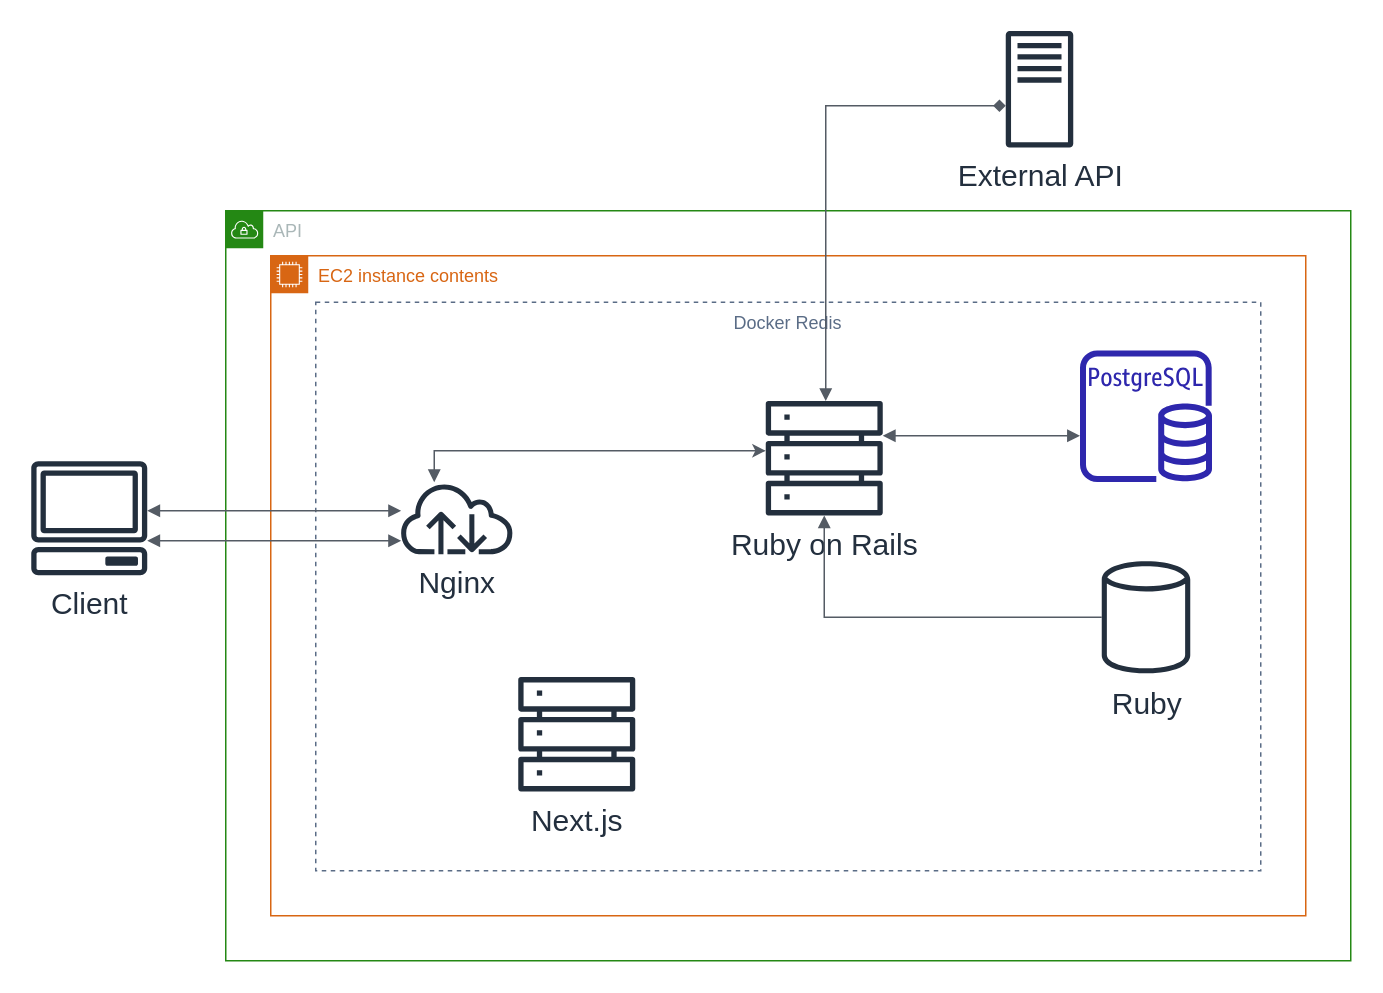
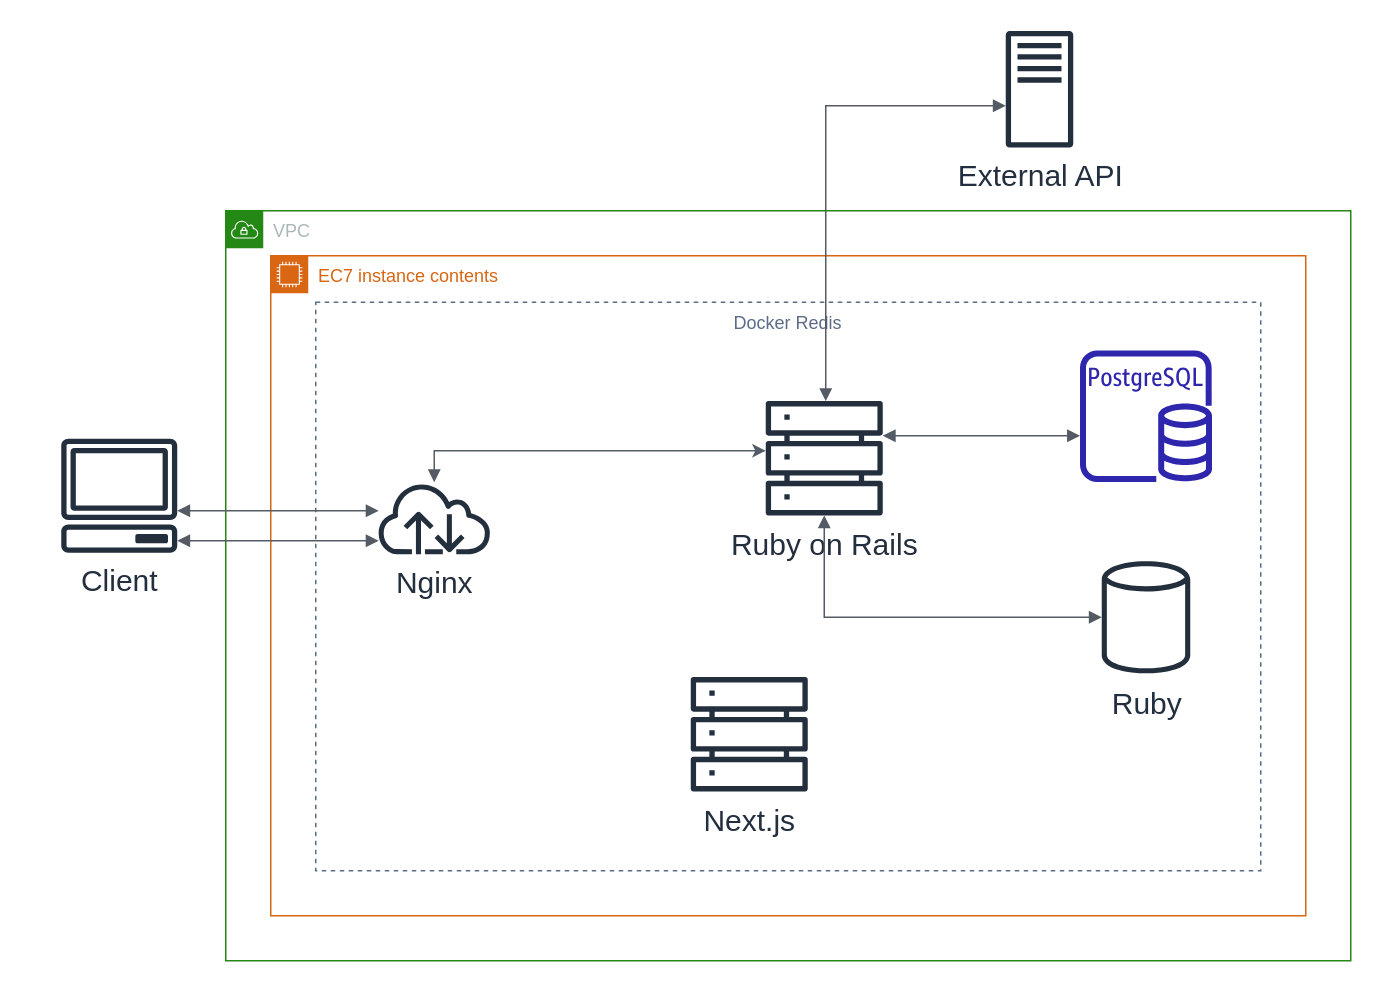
  <mxCell id="0" />
  <mxCell id="1" parent="0" />
- <mxCell id="2" value="API" style="points=[[0,0],[0.25,0],[0.5,0],[0.75,0],[1,0],[1,0.25],[1,0.5],[1,0.75],[1,1],[0.75,1],[0.5,1],[0.25,1],[0,1],[0,0.75],[0,0.5],[0,0.25]];outlineConnect=0;gradientColor=none;html=1;whiteSpace=wrap;fontSize=12;fontStyle=0;container=1;pointerEvents=0;collapsible=0;recursiveResize=0;shape=mxgraph.aws4.group;grIcon=mxgraph.aws4.group_vpc;strokeColor=#248814;fillColor=none;verticalAlign=top;align=left;spacingLeft=30;fontColor=#AAB7B8;dashed=0;" parent="1" vertex="1"><mxGeometry x="150" y="140" width="750" height="500" as="geometry" /></mxCell>
- <mxCell id="3" value="EC2 instance contents" style="points=[[0,0],[0.25,0],[0.5,0],[0.75,0],[1,0],[1,0.25],[1,0.5],[1,0.75],[1,1],[0.75,1],[0.5,1],[0.25,1],[0,1],[0,0.75],[0,0.5],[0,0.25]];outlineConnect=0;gradientColor=none;html=1;whiteSpace=wrap;fontSize=12;fontStyle=0;container=1;pointerEvents=0;collapsible=0;recursiveResize=0;shape=mxgraph.aws4.group;grIcon=mxgraph.aws4.group_ec2_instance_contents;strokeColor=#D86613;fillColor=none;verticalAlign=top;align=left;spacingLeft=30;fontColor=#D86613;dashed=0;" parent="2" vertex="1"><mxGeometry x="30" y="30" width="690" height="440" as="geometry" /></mxCell>
+ <mxCell id="2" value="VPC" style="points=[[0,0],[0.25,0],[0.5,0],[0.75,0],[1,0],[1,0.25],[1,0.5],[1,0.75],[1,1],[0.75,1],[0.5,1],[0.25,1],[0,1],[0,0.75],[0,0.5],[0,0.25]];outlineConnect=0;gradientColor=none;html=1;whiteSpace=wrap;fontSize=12;fontStyle=0;container=1;pointerEvents=0;collapsible=0;recursiveResize=0;shape=mxgraph.aws4.group;grIcon=mxgraph.aws4.group_vpc;strokeColor=#248814;fillColor=none;verticalAlign=top;align=left;spacingLeft=30;fontColor=#AAB7B8;dashed=0;" parent="1" vertex="1"><mxGeometry x="150" y="140" width="750" height="500" as="geometry" /></mxCell>
+ <mxCell id="3" value="EC7 instance contents" style="points=[[0,0],[0.25,0],[0.5,0],[0.75,0],[1,0],[1,0.25],[1,0.5],[1,0.75],[1,1],[0.75,1],[0.5,1],[0.25,1],[0,1],[0,0.75],[0,0.5],[0,0.25]];outlineConnect=0;gradientColor=none;html=1;whiteSpace=wrap;fontSize=12;fontStyle=0;container=1;pointerEvents=0;collapsible=0;recursiveResize=0;shape=mxgraph.aws4.group;grIcon=mxgraph.aws4.group_ec2_instance_contents;strokeColor=#D86613;fillColor=none;verticalAlign=top;align=left;spacingLeft=30;fontColor=#D86613;dashed=0;" parent="2" vertex="1"><mxGeometry x="30" y="30" width="690" height="440" as="geometry" /></mxCell>
  <mxCell id="4" value="Docker Redis" style="fillColor=none;strokeColor=#5A6C86;dashed=1;verticalAlign=top;fontStyle=0;fontColor=#5A6C86;whiteSpace=wrap;html=1;" parent="3" vertex="1"><mxGeometry x="30" y="31" width="630" height="379" as="geometry" /></mxCell>
  <mxCell id="5" value="" style="sketch=0;outlineConnect=0;fontColor=#232F3E;gradientColor=none;fillColor=#2E27AD;strokeColor=none;dashed=0;verticalLabelPosition=bottom;verticalAlign=top;align=center;html=1;fontSize=20;fontStyle=0;aspect=fixed;pointerEvents=1;shape=mxgraph.aws4.rds_postgresql_instance;" parent="3" vertex="1"><mxGeometry x="539.5" y="63" width="88" height="88" as="geometry" /></mxCell>
  <mxCell id="6" value="Ruby on Rails" style="sketch=0;outlineConnect=0;fontColor=#232F3E;gradientColor=none;fillColor=#232F3D;strokeColor=none;dashed=0;verticalLabelPosition=bottom;verticalAlign=top;align=center;html=1;fontSize=20;fontStyle=0;aspect=fixed;pointerEvents=1;shape=mxgraph.aws4.servers;" parent="3" vertex="1"><mxGeometry x="330" y="96" width="78" height="78" as="geometry" /></mxCell>
- <mxCell id="7" value="Next.js" style="sketch=0;outlineConnect=0;fontColor=#232F3E;gradientColor=none;fillColor=#232F3D;strokeColor=none;dashed=0;verticalLabelPosition=bottom;verticalAlign=top;align=center;html=1;fontSize=20;fontStyle=0;aspect=fixed;pointerEvents=1;shape=mxgraph.aws4.servers;" parent="3" vertex="1"><mxGeometry x="165" y="280" width="78" height="78" as="geometry" /></mxCell>
+ <mxCell id="7" value="Next.js" style="sketch=0;outlineConnect=0;fontColor=#232F3E;gradientColor=none;fillColor=#232F3D;strokeColor=none;dashed=0;verticalLabelPosition=bottom;verticalAlign=top;align=center;html=1;fontSize=20;fontStyle=0;aspect=fixed;pointerEvents=1;shape=mxgraph.aws4.servers;" parent="3" vertex="1"><mxGeometry x="280" y="280" width="78" height="78" as="geometry" /></mxCell>
  <mxCell id="8" value="Ruby" style="sketch=0;outlineConnect=0;fontColor=#232F3E;gradientColor=none;fillColor=#232F3D;strokeColor=none;dashed=0;verticalLabelPosition=bottom;verticalAlign=top;align=center;html=1;fontSize=20;fontStyle=0;aspect=fixed;pointerEvents=1;shape=mxgraph.aws4.generic_database;" parent="3" vertex="1"><mxGeometry x="554" y="202" width="59" height="78" as="geometry" /></mxCell>
  <mxCell id="9" value="" style="edgeStyle=orthogonalEdgeStyle;html=1;endArrow=block;elbow=vertical;startArrow=block;startFill=1;endFill=1;strokeColor=#545B64;rounded=0;" parent="3" source="6" target="5" edge="1"><mxGeometry width="100" relative="1" as="geometry"><mxPoint x="230" y="141" as="sourcePoint" /><mxPoint x="330" y="141" as="targetPoint" /><Array as="points"><mxPoint x="470" y="120" /><mxPoint x="470" y="120" /></Array></mxGeometry></mxCell>
- <mxCell id="10" value="" style="edgeStyle=orthogonalEdgeStyle;html=1;endArrow=none;elbow=vertical;startArrow=block;startFill=1;endFill=1;strokeColor=#545B64;rounded=0;" parent="3" source="6" target="8" edge="1"><mxGeometry width="100" relative="1" as="geometry"><mxPoint x="230" y="141" as="sourcePoint" /><mxPoint x="330" y="141" as="targetPoint" /><Array as="points"><mxPoint x="569" y="241" /></Array></mxGeometry></mxCell>
- <mxCell id="11" value="Nginx&lt;br style=&quot;font-size: 20px;&quot;&gt;" style="sketch=0;outlineConnect=0;fontColor=#232F3E;gradientColor=none;fillColor=#232F3D;strokeColor=none;dashed=0;verticalLabelPosition=bottom;verticalAlign=top;align=center;html=1;fontSize=20;fontStyle=0;aspect=fixed;pointerEvents=1;shape=mxgraph.aws4.internet;" parent="3" vertex="1"><mxGeometry x="85" y="151" width="78" height="48" as="geometry" /></mxCell>
+ <mxCell id="10" value="" style="edgeStyle=orthogonalEdgeStyle;html=1;endArrow=block;elbow=vertical;startArrow=block;startFill=1;endFill=1;strokeColor=#545B64;rounded=0;" parent="3" source="6" target="8" edge="1"><mxGeometry width="100" relative="1" as="geometry"><mxPoint x="230" y="141" as="sourcePoint" /><mxPoint x="330" y="141" as="targetPoint" /><Array as="points"><mxPoint x="569" y="241" /></Array></mxGeometry></mxCell>
+ <mxCell id="11" value="Nginx&lt;br style=&quot;font-size: 20px;&quot;&gt;" style="sketch=0;outlineConnect=0;fontColor=#232F3E;gradientColor=none;fillColor=#232F3D;strokeColor=none;dashed=0;verticalLabelPosition=bottom;verticalAlign=top;align=center;html=1;fontSize=20;fontStyle=0;aspect=fixed;pointerEvents=1;shape=mxgraph.aws4.internet;" parent="3" vertex="1"><mxGeometry x="70" y="151" width="78" height="48" as="geometry" /></mxCell>
  <mxCell id="12" style="edgeStyle=orthogonalEdgeStyle;rounded=0;orthogonalLoop=1;jettySize=auto;html=1;exitX=0.5;exitY=1;exitDx=0;exitDy=0;" parent="3" source="4" target="4" edge="1"><mxGeometry relative="1" as="geometry" /></mxCell>
  <mxCell id="13" value="" style="edgeStyle=orthogonalEdgeStyle;html=1;endArrow=classic;elbow=vertical;startArrow=block;startFill=1;strokeColor=#545B64;rounded=0;" edge="1" parent="3" source="11" target="6"><mxGeometry width="100" relative="1" as="geometry"><mxPoint x="230" y="130" as="sourcePoint" /><mxPoint x="330" y="130" as="targetPoint" /><Array as="points"><mxPoint x="109" y="130" /></Array></mxGeometry></mxCell>
- <mxCell id="14" value="&lt;font style=&quot;font-size: 20px;&quot;&gt;Client&lt;/font&gt;" style="sketch=0;outlineConnect=0;fontColor=#232F3E;gradientColor=none;fillColor=#232F3D;strokeColor=none;dashed=0;verticalLabelPosition=bottom;verticalAlign=top;align=center;html=1;fontSize=20;fontStyle=0;aspect=fixed;pointerEvents=1;shape=mxgraph.aws4.client;" parent="1" vertex="1"><mxGeometry x="20" y="307" width="78" height="76" as="geometry" /></mxCell>
+ <mxCell id="14" value="&lt;font style=&quot;font-size: 20px;&quot;&gt;Client&lt;/font&gt;" style="sketch=0;outlineConnect=0;fontColor=#232F3E;gradientColor=none;fillColor=#232F3D;strokeColor=none;dashed=0;verticalLabelPosition=bottom;verticalAlign=top;align=center;html=1;fontSize=20;fontStyle=0;aspect=fixed;pointerEvents=1;shape=mxgraph.aws4.client;" parent="1" vertex="1"><mxGeometry x="40" y="292" width="78" height="76" as="geometry" /></mxCell>
  <mxCell id="15" value="" style="edgeStyle=orthogonalEdgeStyle;html=1;endArrow=block;elbow=vertical;startArrow=block;startFill=1;endFill=1;strokeColor=#545B64;rounded=0;" parent="1" source="14" target="11" edge="1"><mxGeometry width="100" relative="1" as="geometry"><mxPoint x="410" y="320" as="sourcePoint" /><mxPoint x="510" y="320" as="targetPoint" /><Array as="points"><mxPoint x="170" y="360" /><mxPoint x="170" y="360" /></Array></mxGeometry></mxCell>
  <mxCell id="16" value="External API" style="sketch=0;outlineConnect=0;fontColor=#232F3E;gradientColor=none;fillColor=#232F3D;strokeColor=none;dashed=0;verticalLabelPosition=bottom;verticalAlign=top;align=center;html=1;fontSize=20;fontStyle=0;aspect=fixed;pointerEvents=1;shape=mxgraph.aws4.traditional_server;" parent="1" vertex="1"><mxGeometry x="670" y="20" width="45" height="78" as="geometry" /></mxCell>
- <mxCell id="17" value="" style="edgeStyle=orthogonalEdgeStyle;html=1;endArrow=diamond;elbow=vertical;startArrow=block;startFill=1;endFill=1;strokeColor=#545B64;rounded=0;" parent="1" source="6" target="16" edge="1"><mxGeometry width="100" relative="1" as="geometry"><mxPoint x="630" y="160" as="sourcePoint" /><mxPoint x="520" y="10" as="targetPoint" /><Array as="points"><mxPoint x="550" y="70" /></Array></mxGeometry></mxCell>
+ <mxCell id="17" value="" style="edgeStyle=orthogonalEdgeStyle;html=1;endArrow=block;elbow=vertical;startArrow=block;startFill=1;endFill=1;strokeColor=#545B64;rounded=0;" parent="1" source="6" target="16" edge="1"><mxGeometry width="100" relative="1" as="geometry"><mxPoint x="630" y="160" as="sourcePoint" /><mxPoint x="520" y="10" as="targetPoint" /><Array as="points"><mxPoint x="550" y="70" /></Array></mxGeometry></mxCell>
  <mxCell id="18" value="" style="edgeStyle=orthogonalEdgeStyle;html=1;endArrow=block;elbow=vertical;startArrow=block;startFill=1;endFill=1;strokeColor=#545B64;rounded=0;" edge="1" parent="1" source="11" target="14"><mxGeometry width="100" relative="1" as="geometry"><mxPoint x="410" y="300" as="sourcePoint" /><mxPoint x="80" y="240" as="targetPoint" /><Array as="points"><mxPoint x="170" y="340" /><mxPoint x="170" y="340" /></Array></mxGeometry></mxCell>
